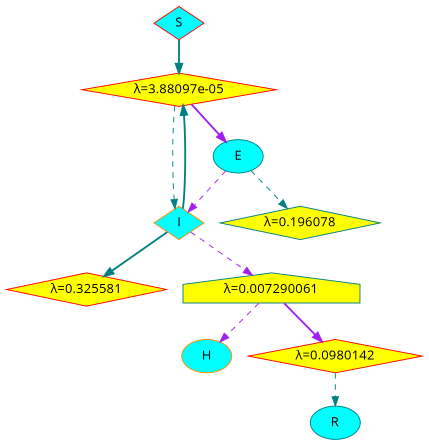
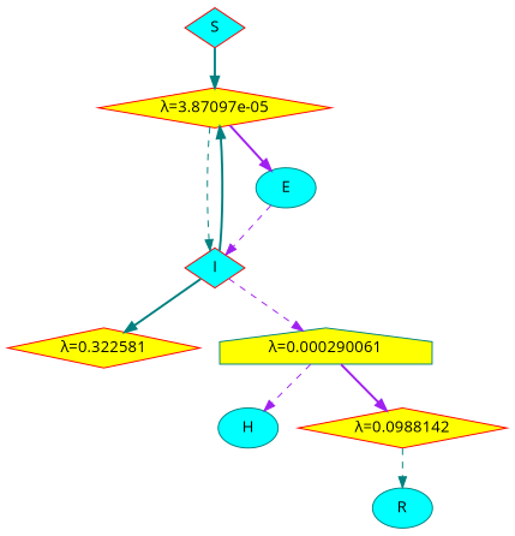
  digraph {
    fontname="Open Sans"
    node [color=red fillcolor=yellow fontname="Open Sans" shape=diamond style=filled]
    edge [color=teal fontname="Open Sans" style=dashed]
-   n1 [label="λ=3.88097e-05"]
-   I [color=darkorange fillcolor=cyan]
+   n1 [label="λ=3.87097e-05"]
+   I [fillcolor=cyan]
    E [color=teal fillcolor=cyan shape=ellipse]
-   n4 [label="λ=0.325581"]
-   n5 [color=teal label="λ=0.007290061" shape=house]
-   n6 [color=teal label="λ=0.196078"]
+   n4 [label="λ=0.322581"]
+   n5 [color=teal label="λ=0.000290061" shape=house]
    S [fillcolor=cyan]
-   H [color=darkorange fillcolor=cyan shape=ellipse]
-   n9 [label="λ=0.0980142"]
+   H [color=teal fillcolor=cyan shape=ellipse]
+   n9 [label="λ=0.0988142"]
    R [color=teal fillcolor=cyan shape=ellipse]
    n1 -> I
    n1 -> E [color=purple style=bold]
    I -> n1 [style=bold]
    I -> n4 [style=bold]
    I -> n5 [color=purple]
    E -> I [color=purple]
-   E -> n6
    n5 -> H [color=purple]
    n5 -> n9 [color=purple style=bold]
    S -> n1 [style=bold]
    n9 -> R
  }
